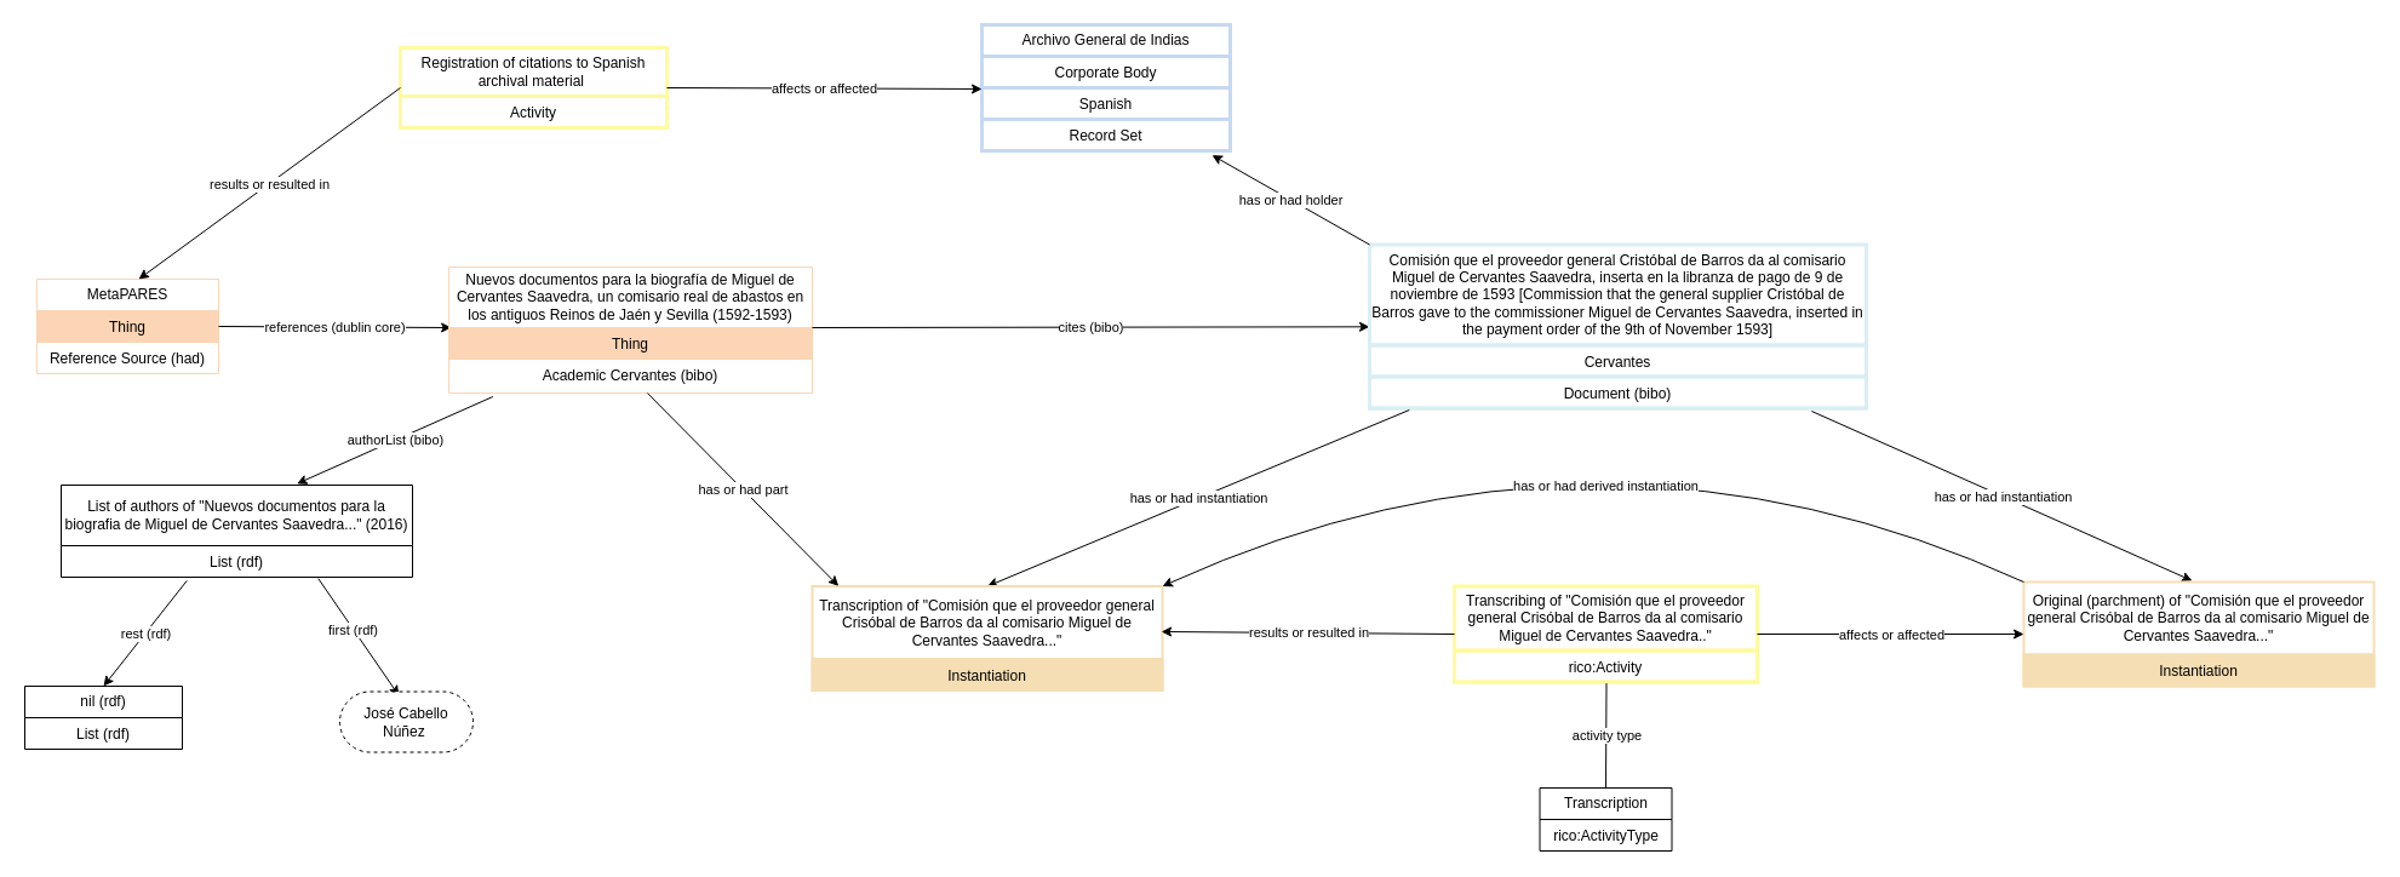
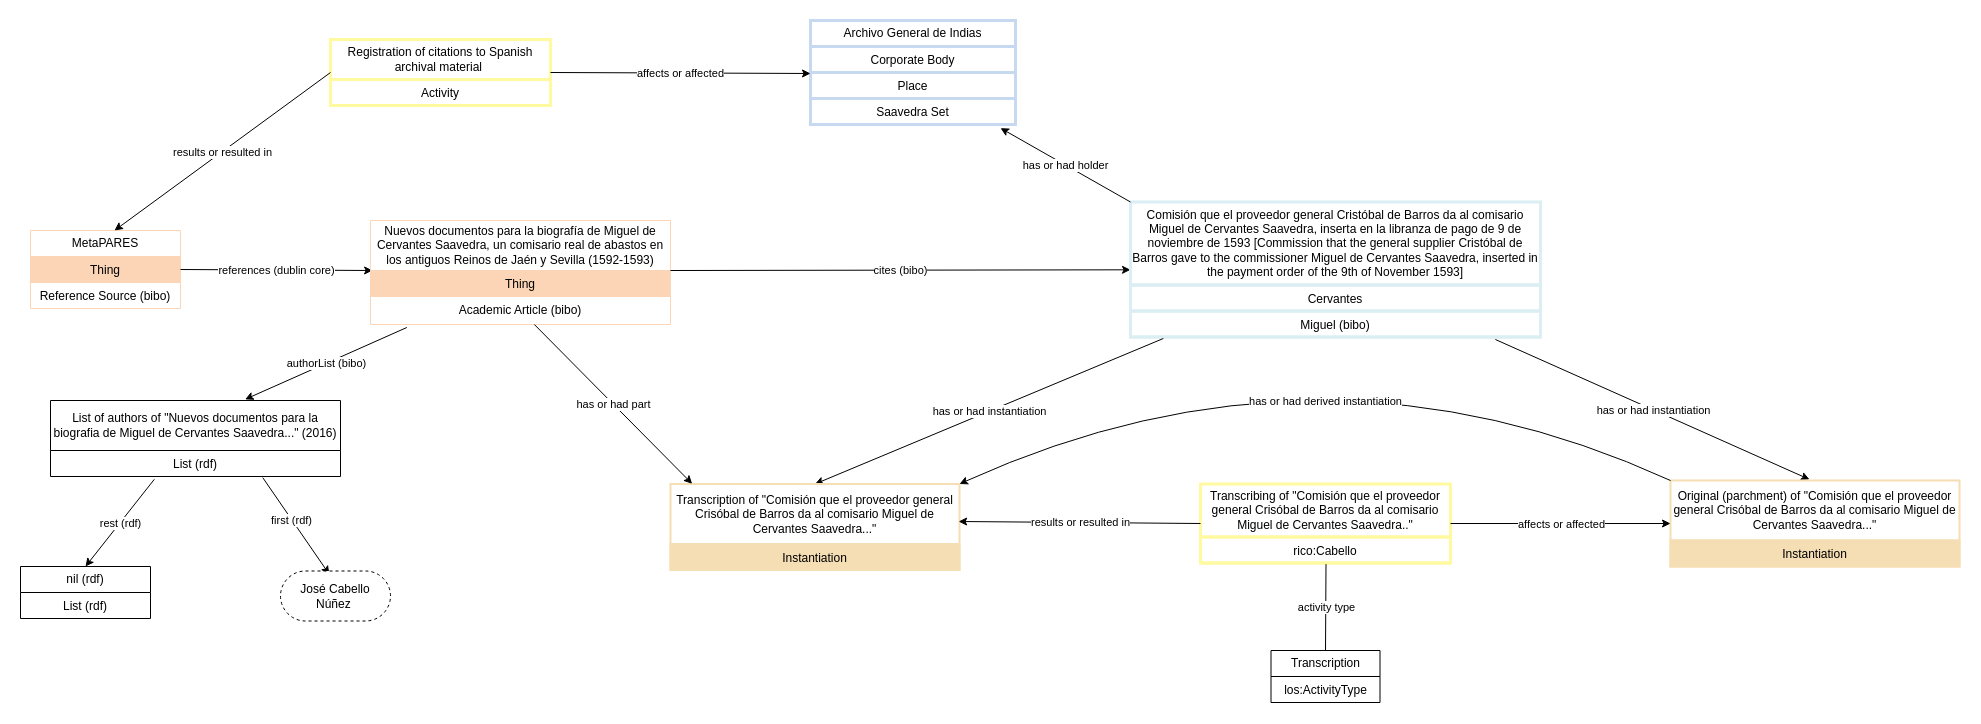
  <mxCell id="0" />
  <mxCell id="1" parent="0" />
  <mxCell id="2" value="MetaPARES" style="swimlane;fontStyle=0;childLayout=stackLayout;horizontal=1;startSize=26;strokeColor=#FBD5B5;fillColor=none;horizontalStack=0;resizeParent=1;resizeParentMax=0;resizeLast=0;collapsible=1;marginBottom=0;whiteSpace=wrap;html=1;" vertex="1" parent="1"><mxGeometry x="30" y="230" width="150" height="78" as="geometry" /></mxCell>
  <mxCell id="3" value="Thing" style="text;strokeColor=#FBD5B5;fillColor=#FBD5B5;align=center;verticalAlign=top;spacingLeft=4;spacingRight=4;overflow=hidden;rotatable=0;points=[[0,0.5],[1,0.5]];portConstraint=eastwest;whiteSpace=wrap;html=1;" vertex="1" parent="2"><mxGeometry y="26" width="150" height="26" as="geometry" /></mxCell>
- <mxCell id="4" value="Reference Source (had)" style="text;align=center;verticalAlign=top;spacingLeft=4;spacingRight=4;overflow=hidden;rotatable=0;points=[[0,0.5],[1,0.5]];portConstraint=eastwest;whiteSpace=wrap;html=1;" vertex="1" parent="2"><mxGeometry y="52" width="150" height="26" as="geometry" /></mxCell>
+ <mxCell id="4" value="Reference Source (bibo)" style="text;align=center;verticalAlign=top;spacingLeft=4;spacingRight=4;overflow=hidden;rotatable=0;points=[[0,0.5],[1,0.5]];portConstraint=eastwest;whiteSpace=wrap;html=1;" vertex="1" parent="2"><mxGeometry y="52" width="150" height="26" as="geometry" /></mxCell>
  <mxCell id="5" value="" style="endArrow=classic;html=1;rounded=0;exitX=1;exitY=0.5;exitDx=0;exitDy=0;entryX=0.007;entryY=0;entryDx=0;entryDy=0;entryPerimeter=0;" edge="1" parent="1" source="2" target="8"><mxGeometry relative="1" as="geometry"><mxPoint x="210" y="258.5" as="sourcePoint" /><mxPoint x="400" y="258.5" as="targetPoint" /></mxGeometry></mxCell>
  <mxCell id="6" value="references (dublin core)" style="edgeLabel;resizable=0;html=1;;align=center;verticalAlign=middle;" connectable="0" vertex="1" parent="5"><mxGeometry relative="1" as="geometry" /></mxCell>
  <mxCell id="7" value="Nuevos documentos para la biografía de Miguel de Cervantes Saavedra, un comisario real de abastos en los antiguos Reinos de Jaén y Sevilla (1592-1593)" style="swimlane;fontStyle=0;childLayout=stackLayout;horizontal=1;startSize=50;strokeColor=#FBD5B5;fillColor=none;horizontalStack=0;resizeParent=1;resizeParentMax=0;resizeLast=0;collapsible=1;marginBottom=0;whiteSpace=wrap;html=1;" vertex="1" parent="1"><mxGeometry x="370" y="220" width="300" height="104" as="geometry" /></mxCell>
  <mxCell id="8" value="Thing" style="text;strokeColor=#FBD5B5;fillColor=#FBD5B5;align=center;verticalAlign=top;spacingLeft=4;spacingRight=4;overflow=hidden;rotatable=0;points=[[0,0.5],[1,0.5]];portConstraint=eastwest;whiteSpace=wrap;html=1;" vertex="1" parent="7"><mxGeometry y="50" width="300" height="26" as="geometry" /></mxCell>
- <mxCell id="9" value="Academic Cervantes (bibo)" style="text;align=center;verticalAlign=top;spacingLeft=4;spacingRight=4;overflow=hidden;rotatable=0;points=[[0,0.5],[1,0.5]];portConstraint=eastwest;whiteSpace=wrap;html=1;" vertex="1" parent="7"><mxGeometry y="76" width="300" height="28" as="geometry" /></mxCell>
+ <mxCell id="9" value="Academic Article (bibo)" style="text;align=center;verticalAlign=top;spacingLeft=4;spacingRight=4;overflow=hidden;rotatable=0;points=[[0,0.5],[1,0.5]];portConstraint=eastwest;whiteSpace=wrap;html=1;" vertex="1" parent="7"><mxGeometry y="76" width="300" height="28" as="geometry" /></mxCell>
  <mxCell id="10" value="" style="endArrow=classic;html=1;rounded=0;exitX=0.121;exitY=1.107;exitDx=0;exitDy=0;entryX=0.671;entryY=-0.015;entryDx=0;entryDy=0;entryPerimeter=0;exitPerimeter=0;" edge="1" parent="1" source="9" target="12"><mxGeometry relative="1" as="geometry"><mxPoint x="340" y="180" as="sourcePoint" /><mxPoint x="530" y="140" as="targetPoint" /></mxGeometry></mxCell>
  <mxCell id="11" value="authorList (bibo)" style="edgeLabel;resizable=0;html=1;;align=center;verticalAlign=middle;" connectable="0" vertex="1" parent="10"><mxGeometry relative="1" as="geometry" /></mxCell>
  <mxCell id="12" value="List of authors of &quot;Nuevos documentos para la biografia de Miguel de Cervantes Saavedra...&quot; (2016)" style="swimlane;fontStyle=0;childLayout=stackLayout;horizontal=1;startSize=50;fillColor=none;horizontalStack=0;resizeParent=1;resizeParentMax=0;resizeLast=0;collapsible=1;marginBottom=0;whiteSpace=wrap;html=1;" vertex="1" parent="1"><mxGeometry x="50" y="400" width="290" height="76" as="geometry" /></mxCell>
  <mxCell id="13" value="&lt;div&gt;List (rdf)&lt;/div&gt;" style="text;strokeColor=none;fillColor=none;align=center;verticalAlign=top;spacingLeft=4;spacingRight=4;overflow=hidden;rotatable=0;points=[[0,0.5],[1,0.5]];portConstraint=eastwest;whiteSpace=wrap;html=1;" vertex="1" parent="12"><mxGeometry y="50" width="290" height="26" as="geometry" /></mxCell>
  <mxCell id="14" value="" style="endArrow=classic;html=1;rounded=0;exitX=0.732;exitY=1.045;exitDx=0;exitDy=0;entryX=0.444;entryY=0.067;entryDx=0;entryDy=0;exitPerimeter=0;entryPerimeter=0;" edge="1" parent="1" source="13" target="16"><mxGeometry relative="1" as="geometry"><mxPoint x="470" y="521" as="sourcePoint" /><mxPoint x="470" y="420" as="targetPoint" /></mxGeometry></mxCell>
  <mxCell id="15" value="first (rdf)" style="edgeLabel;html=1;align=center;verticalAlign=middle;resizable=0;points=[];" vertex="1" connectable="0" parent="14"><mxGeometry x="-0.139" y="-1" relative="1" as="geometry"><mxPoint as="offset" /></mxGeometry></mxCell>
  <mxCell id="16" value="José Cabello Núñez&amp;nbsp;" style="html=1;whiteSpace=wrap;rounded=1;arcSize=50;dashed=1;" vertex="1" parent="1"><mxGeometry x="280" y="570.5" width="110" height="50" as="geometry" /></mxCell>
  <mxCell id="17" value="" style="endArrow=classic;html=1;rounded=0;exitX=0.358;exitY=1.109;exitDx=0;exitDy=0;entryX=0.5;entryY=0;entryDx=0;entryDy=0;exitPerimeter=0;" edge="1" parent="1" source="13" target="19"><mxGeometry relative="1" as="geometry"><mxPoint x="370" y="476" as="sourcePoint" /><mxPoint x="460" y="480" as="targetPoint" /></mxGeometry></mxCell>
  <mxCell id="18" value="rest (rdf)" style="edgeLabel;resizable=0;html=1;;align=center;verticalAlign=middle;" connectable="0" vertex="1" parent="17"><mxGeometry relative="1" as="geometry" /></mxCell>
  <mxCell id="19" value="nil (rdf)" style="swimlane;fontStyle=0;childLayout=stackLayout;horizontal=1;startSize=26;fillColor=none;horizontalStack=0;resizeParent=1;resizeParentMax=0;resizeLast=0;collapsible=1;marginBottom=0;whiteSpace=wrap;html=1;" vertex="1" parent="1"><mxGeometry x="20" y="566" width="130" height="52" as="geometry"><mxRectangle x="981" y="570" width="50" height="40" as="alternateBounds" /></mxGeometry></mxCell>
  <mxCell id="20" value="&lt;div&gt;List (rdf)&lt;/div&gt;" style="text;strokeColor=none;fillColor=none;align=center;verticalAlign=top;spacingLeft=4;spacingRight=4;overflow=hidden;rotatable=0;points=[[0,0.5],[1,0.5]];portConstraint=eastwest;whiteSpace=wrap;html=1;" vertex="1" parent="19"><mxGeometry y="26" width="130" height="26" as="geometry" /></mxCell>
  <mxCell id="21" value="" style="endArrow=classic;html=1;rounded=0;exitX=0.99;exitY=0.404;exitDx=0;exitDy=0;exitPerimeter=0;" edge="1" parent="1" target="23"><mxGeometry relative="1" as="geometry"><mxPoint x="670" y="270.006" as="sourcePoint" /><mxPoint x="820" y="270" as="targetPoint" /></mxGeometry></mxCell>
  <mxCell id="22" value="cites (bibo)" style="edgeLabel;resizable=0;html=1;;align=center;verticalAlign=middle;" connectable="0" vertex="1" parent="21"><mxGeometry relative="1" as="geometry" /></mxCell>
  <mxCell id="23" value="Comisión  que  el  proveedor  general  Cristóbal  de Barros  da  al  comisario  Miguel  de  Cervantes  Saavedra,  inserta  en  la  libranza  de  pago  de  9  de  noviembre  de  1593 [Commission that the general supplier Cristóbal de Barros gave to the commissioner Miguel de Cervantes Saavedra, inserted in the payment order of the 9th of November 1593]" style="swimlane;fontStyle=0;childLayout=stackLayout;horizontal=1;startSize=83;strokeColor=#DAEEF3;strokeWidth=3;fillColor=none;horizontalStack=0;resizeParent=1;resizeParentMax=0;resizeLast=0;collapsible=1;marginBottom=0;whiteSpace=wrap;html=1;" vertex="1" parent="1"><mxGeometry x="1130" y="201.5" width="410" height="135" as="geometry" /></mxCell>
  <mxCell id="24" value="Cervantes" style="text;strokeColor=#DAEEF3;strokeWidth=3;fillColor=none;align=center;verticalAlign=top;spacingLeft=4;spacingRight=4;overflow=hidden;rotatable=0;points=[[0,0.5],[1,0.5]];portConstraint=eastwest;whiteSpace=wrap;html=1;" vertex="1" parent="23"><mxGeometry y="83" width="410" height="26" as="geometry" /></mxCell>
- <mxCell id="25" value="Document (bibo)" style="text;strokeColor=#DAEEF3;strokeWidth=3;fillColor=none;align=center;verticalAlign=top;spacingLeft=4;spacingRight=4;overflow=hidden;rotatable=0;points=[[0,0.5],[1,0.5]];portConstraint=eastwest;whiteSpace=wrap;html=1;" vertex="1" parent="23"><mxGeometry y="109" width="410" height="26" as="geometry" /></mxCell>
+ <mxCell id="25" value="Miguel (bibo)" style="text;strokeColor=#DAEEF3;strokeWidth=3;fillColor=none;align=center;verticalAlign=top;spacingLeft=4;spacingRight=4;overflow=hidden;rotatable=0;points=[[0,0.5],[1,0.5]];portConstraint=eastwest;whiteSpace=wrap;html=1;" vertex="1" parent="23"><mxGeometry y="109" width="410" height="26" as="geometry" /></mxCell>
  <mxCell id="26" value="" style="endArrow=classic;html=1;rounded=0;exitX=0.08;exitY=1.058;exitDx=0;exitDy=0;exitPerimeter=0;entryX=0.5;entryY=0;entryDx=0;entryDy=0;" edge="1" parent="1" source="25" target="28"><mxGeometry relative="1" as="geometry"><mxPoint x="750" y="430" as="sourcePoint" /><mxPoint x="750" y="480" as="targetPoint" /></mxGeometry></mxCell>
  <mxCell id="27" value="has or had instantiation" style="edgeLabel;resizable=0;html=1;;align=center;verticalAlign=middle;" connectable="0" vertex="1" parent="26"><mxGeometry relative="1" as="geometry" /></mxCell>
  <mxCell id="28" value="Transcription of &quot;Comisión que el proveedor general Crisóbal de Barros da al comisario Miguel de Cervantes Saavedra...&quot;" style="swimlane;fontStyle=0;childLayout=stackLayout;horizontal=1;startSize=60;strokeColor=#F5DEB3;strokeWidth=2;fillColor=none;horizontalStack=0;resizeParent=1;resizeParentMax=0;resizeLast=0;collapsible=1;marginBottom=0;whiteSpace=wrap;html=1;" vertex="1" parent="1"><mxGeometry x="670" y="483.5" width="289" height="86" as="geometry" /></mxCell>
  <mxCell id="29" value="Instantiation&lt;div&gt;&lt;br&gt;&lt;/div&gt;" style="text;strokeColor=#F5DEB3;strokeWidth=2;fillColor=#F5DEB3;align=center;verticalAlign=top;spacingLeft=4;spacingRight=4;overflow=hidden;rotatable=0;points=[[0,0.5],[1,0.5]];portConstraint=eastwest;whiteSpace=wrap;html=1;" vertex="1" parent="28"><mxGeometry y="60" width="289" height="26" as="geometry" /></mxCell>
  <mxCell id="30" value="" style="endArrow=classic;html=1;rounded=0;exitX=0.89;exitY=1.096;exitDx=0;exitDy=0;exitPerimeter=0;entryX=0.481;entryY=-0.012;entryDx=0;entryDy=0;entryPerimeter=0;" edge="1" parent="1" source="25" target="32"><mxGeometry relative="1" as="geometry"><mxPoint x="1155" y="353" as="sourcePoint" /><mxPoint x="1260" y="470" as="targetPoint" /></mxGeometry></mxCell>
  <mxCell id="31" value="has or had instantiation" style="edgeLabel;resizable=0;html=1;;align=center;verticalAlign=middle;" connectable="0" vertex="1" parent="30"><mxGeometry relative="1" as="geometry" /></mxCell>
  <mxCell id="32" value="Original (parchment) of &quot;Comisión que el proveedor general Crisóbal de Barros da al comisario Miguel de Cervantes Saavedra...&quot;" style="swimlane;fontStyle=0;childLayout=stackLayout;horizontal=1;startSize=60;strokeColor=#F5DEB3;strokeWidth=2;fillColor=none;horizontalStack=0;resizeParent=1;resizeParentMax=0;resizeLast=0;collapsible=1;marginBottom=0;whiteSpace=wrap;html=1;" vertex="1" parent="1"><mxGeometry x="1670" y="480" width="289" height="86" as="geometry" /></mxCell>
  <mxCell id="33" value="Instantiation&lt;div&gt;&lt;br&gt;&lt;/div&gt;" style="text;strokeColor=#F5DEB3;strokeWidth=2;fillColor=#F5DEB3;align=center;verticalAlign=top;spacingLeft=4;spacingRight=4;overflow=hidden;rotatable=0;points=[[0,0.5],[1,0.5]];portConstraint=eastwest;whiteSpace=wrap;html=1;" vertex="1" parent="32"><mxGeometry y="60" width="289" height="26" as="geometry" /></mxCell>
  <mxCell id="34" value="Transcribing of &quot;Comisión que el proveedor general Crisóbal de Barros da al comisario Miguel de Cervantes Saavedra..&quot;" style="swimlane;fontStyle=0;childLayout=stackLayout;horizontal=1;startSize=53;strokeColor=#FFFAA0;strokeWidth=3;fillColor=none;horizontalStack=0;resizeParent=1;resizeParentMax=0;resizeLast=0;collapsible=1;marginBottom=0;whiteSpace=wrap;html=1;" vertex="1" parent="1"><mxGeometry x="1200" y="483.5" width="250" height="79" as="geometry" /></mxCell>
- <mxCell id="35" value="rico:Activity" style="text;strokeColor=#FFFAA0;strokeWidth=3;fillColor=none;align=center;verticalAlign=top;spacingLeft=4;spacingRight=4;overflow=hidden;rotatable=0;points=[[0,0.5],[1,0.5]];portConstraint=eastwest;whiteSpace=wrap;html=1;" vertex="1" parent="34"><mxGeometry y="53" width="250" height="26" as="geometry" /></mxCell>
+ <mxCell id="35" value="rico:Cabello" style="text;strokeColor=#FFFAA0;strokeWidth=3;fillColor=none;align=center;verticalAlign=top;spacingLeft=4;spacingRight=4;overflow=hidden;rotatable=0;points=[[0,0.5],[1,0.5]];portConstraint=eastwest;whiteSpace=wrap;html=1;" vertex="1" parent="34"><mxGeometry y="53" width="250" height="26" as="geometry" /></mxCell>
  <mxCell id="36" value="" style="endArrow=classic;html=1;rounded=0;exitX=1;exitY=0.5;exitDx=0;exitDy=0;entryX=0;entryY=0.5;entryDx=0;entryDy=0;" edge="1" parent="1" source="34" target="32"><mxGeometry relative="1" as="geometry"><mxPoint x="1460" y="522.5" as="sourcePoint" /><mxPoint x="1650" y="522.5" as="targetPoint" /></mxGeometry></mxCell>
  <mxCell id="37" value="affects or affected" style="edgeLabel;resizable=0;html=1;;align=center;verticalAlign=middle;" connectable="0" vertex="1" parent="36"><mxGeometry relative="1" as="geometry" /></mxCell>
  <mxCell id="38" value="" style="endArrow=classic;html=1;rounded=0;exitX=0;exitY=0.5;exitDx=0;exitDy=0;entryX=0.997;entryY=0.436;entryDx=0;entryDy=0;entryPerimeter=0;" edge="1" parent="1" source="34" target="28"><mxGeometry relative="1" as="geometry"><mxPoint x="1185" y="526" as="sourcePoint" /><mxPoint x="965" y="526" as="targetPoint" /></mxGeometry></mxCell>
  <mxCell id="39" value="results or resulted in" style="edgeLabel;resizable=0;html=1;;align=center;verticalAlign=middle;" connectable="0" vertex="1" parent="38"><mxGeometry relative="1" as="geometry" /></mxCell>
  <mxCell id="40" value="" style="endArrow=classic;html=1;rounded=0;curved=1;entryX=1;entryY=0;entryDx=0;entryDy=0;exitX=0;exitY=0;exitDx=0;exitDy=0;" edge="1" parent="1" source="32" target="28"><mxGeometry relative="1" as="geometry"><mxPoint x="1215" y="420" as="sourcePoint" /><mxPoint x="995" y="420" as="targetPoint" /><Array as="points"><mxPoint x="1320" y="320" /></Array></mxGeometry></mxCell>
  <mxCell id="41" value="has or had derived instantiation" style="edgeLabel;resizable=0;html=1;;align=center;verticalAlign=middle;" connectable="0" vertex="1" parent="40"><mxGeometry relative="1" as="geometry"><mxPoint x="10" y="78" as="offset" /></mxGeometry></mxCell>
  <mxCell id="42" value="Transcription" style="swimlane;fontStyle=0;childLayout=stackLayout;horizontal=1;startSize=26;fillColor=none;horizontalStack=0;resizeParent=1;resizeParentMax=0;resizeLast=0;collapsible=1;marginBottom=0;whiteSpace=wrap;html=1;" vertex="1" parent="1"><mxGeometry x="1270.5" y="650" width="109" height="52" as="geometry" /></mxCell>
- <mxCell id="43" value="rico:ActivityType&lt;div&gt;&lt;br&gt;&lt;/div&gt;" style="text;strokeColor=none;strokeColor=none;fillColor=none;align=center;verticalAlign=top;spacingLeft=4;spacingRight=4;overflow=hidden;rotatable=0;points=[[0,0.5],[1,0.5]];portConstraint=eastwest;whiteSpace=wrap;html=1;" vertex="1" parent="42"><mxGeometry y="26" width="109" height="26" as="geometry" /></mxCell>
+ <mxCell id="43" value="los:ActivityType&lt;div&gt;&lt;br&gt;&lt;/div&gt;" style="text;strokeColor=none;strokeColor=none;fillColor=none;align=center;verticalAlign=top;spacingLeft=4;spacingRight=4;overflow=hidden;rotatable=0;points=[[0,0.5],[1,0.5]];portConstraint=eastwest;whiteSpace=wrap;html=1;" vertex="1" parent="42"><mxGeometry y="26" width="109" height="26" as="geometry" /></mxCell>
  <mxCell id="44" value="" style="endArrow=none;html=1;rounded=0;exitX=0.502;exitY=1.045;exitDx=0;exitDy=0;exitPerimeter=0;entryX=0.5;entryY=0;entryDx=0;entryDy=0;" edge="1" parent="1" source="35" target="42"><mxGeometry relative="1" as="geometry"><mxPoint x="1320" y="560" as="sourcePoint" /><mxPoint x="1321" y="650" as="targetPoint" /></mxGeometry></mxCell>
  <mxCell id="45" value="activity type" style="edgeLabel;resizable=0;html=1;;align=center;verticalAlign=middle;" connectable="0" vertex="1" parent="44"><mxGeometry relative="1" as="geometry" /></mxCell>
  <mxCell id="46" value="" style="endArrow=classic;html=1;rounded=0;entryX=0.075;entryY=-0.002;entryDx=0;entryDy=0;entryPerimeter=0;" edge="1" parent="1" source="9" target="28"><mxGeometry relative="1" as="geometry"><mxPoint x="460" y="431.006" as="sourcePoint" /><mxPoint x="920" y="430" as="targetPoint" /></mxGeometry></mxCell>
  <mxCell id="47" value="has or had part" style="edgeLabel;resizable=0;html=1;;align=center;verticalAlign=middle;" connectable="0" vertex="1" parent="46"><mxGeometry relative="1" as="geometry" /></mxCell>
  <mxCell id="48" value="" style="endArrow=classic;html=1;rounded=0;exitX=0;exitY=0;exitDx=0;exitDy=0;entryX=0.927;entryY=1.14;entryDx=0;entryDy=0;entryPerimeter=0;" edge="1" parent="1" source="23" target="53"><mxGeometry relative="1" as="geometry"><mxPoint x="988" y="230" as="sourcePoint" /><mxPoint x="920" y="110" as="targetPoint" /></mxGeometry></mxCell>
  <mxCell id="49" value="has or had holder" style="edgeLabel;resizable=0;html=1;;align=center;verticalAlign=middle;" connectable="0" vertex="1" parent="48"><mxGeometry relative="1" as="geometry" /></mxCell>
  <mxCell id="50" value="Archivo General de Indias" style="swimlane;fontStyle=0;childLayout=stackLayout;horizontal=1;startSize=26;strokeColor=#C6D9F1;strokeWidth=3;fillColor=none;horizontalStack=0;resizeParent=1;resizeParentMax=0;resizeLast=0;collapsible=1;marginBottom=0;whiteSpace=wrap;html=1;" vertex="1" parent="1"><mxGeometry x="810" y="20" width="205" height="104" as="geometry" /></mxCell>
  <mxCell id="51" value="Corporate Body" style="text;strokeColor=#C6D9F1;strokeWidth=3;fillColor=none;align=center;verticalAlign=top;spacingLeft=4;spacingRight=4;overflow=hidden;rotatable=0;points=[[0,0.5],[1,0.5]];portConstraint=eastwest;whiteSpace=wrap;html=1;" vertex="1" parent="50"><mxGeometry y="26" width="205" height="26" as="geometry" /></mxCell>
- <mxCell id="52" value="Spanish" style="text;strokeColor=#C6D9F1;strokeWidth=3;fillColor=none;align=center;verticalAlign=top;spacingLeft=4;spacingRight=4;overflow=hidden;rotatable=0;points=[[0,0.5],[1,0.5]];portConstraint=eastwest;whiteSpace=wrap;html=1;" vertex="1" parent="50"><mxGeometry y="52" width="205" height="26" as="geometry" /></mxCell>
- <mxCell id="53" value="Record Set" style="text;strokeColor=#C6D9F1;strokeWidth=3;fillColor=none;align=center;verticalAlign=top;spacingLeft=4;spacingRight=4;overflow=hidden;rotatable=0;points=[[0,0.5],[1,0.5]];portConstraint=eastwest;whiteSpace=wrap;html=1;" vertex="1" parent="50"><mxGeometry y="78" width="205" height="26" as="geometry" /></mxCell>
+ <mxCell id="52" value="Place" style="text;strokeColor=#C6D9F1;strokeWidth=3;fillColor=none;align=center;verticalAlign=top;spacingLeft=4;spacingRight=4;overflow=hidden;rotatable=0;points=[[0,0.5],[1,0.5]];portConstraint=eastwest;whiteSpace=wrap;html=1;" vertex="1" parent="50"><mxGeometry y="52" width="205" height="26" as="geometry" /></mxCell>
+ <mxCell id="53" value="Saavedra Set" style="text;strokeColor=#C6D9F1;strokeWidth=3;fillColor=none;align=center;verticalAlign=top;spacingLeft=4;spacingRight=4;overflow=hidden;rotatable=0;points=[[0,0.5],[1,0.5]];portConstraint=eastwest;whiteSpace=wrap;html=1;" vertex="1" parent="50"><mxGeometry y="78" width="205" height="26" as="geometry" /></mxCell>
  <mxCell id="54" value="Registration of citations to Spanish archival material&amp;nbsp;" style="swimlane;fontStyle=0;childLayout=stackLayout;horizontal=1;startSize=40;strokeColor=#FFFAA0;strokeWidth=3;fillColor=none;horizontalStack=0;resizeParent=1;resizeParentMax=0;resizeLast=0;collapsible=1;marginBottom=0;whiteSpace=wrap;html=1;" vertex="1" parent="1"><mxGeometry x="330" y="39" width="220" height="66" as="geometry" /></mxCell>
  <mxCell id="55" value="Activity" style="text;strokeColor=#FFFAA0;strokeWidth=3;fillColor=none;align=center;verticalAlign=top;spacingLeft=4;spacingRight=4;overflow=hidden;rotatable=0;points=[[0,0.5],[1,0.5]];portConstraint=eastwest;whiteSpace=wrap;html=1;" vertex="1" parent="54"><mxGeometry y="40" width="220" height="26" as="geometry" /></mxCell>
  <mxCell id="56" value="" style="endArrow=classic;html=1;rounded=0;exitX=0;exitY=0.5;exitDx=0;exitDy=0;entryX=0.56;entryY=0;entryDx=0;entryDy=0;entryPerimeter=0;" edge="1" parent="1" source="54" target="2"><mxGeometry relative="1" as="geometry"><mxPoint x="352" y="182" as="sourcePoint" /><mxPoint x="110" y="180" as="targetPoint" /></mxGeometry></mxCell>
  <mxCell id="57" value="results or resulted in" style="edgeLabel;resizable=0;html=1;;align=center;verticalAlign=middle;" connectable="0" vertex="1" parent="56"><mxGeometry relative="1" as="geometry" /></mxCell>
  <mxCell id="58" value="" style="endArrow=classic;html=1;rounded=0;exitX=1;exitY=0.5;exitDx=0;exitDy=0;entryX=0;entryY=0.038;entryDx=0;entryDy=0;entryPerimeter=0;" edge="1" parent="1" source="54" target="52"><mxGeometry relative="1" as="geometry"><mxPoint x="626" y="82" as="sourcePoint" /><mxPoint x="440" y="240" as="targetPoint" /></mxGeometry></mxCell>
  <mxCell id="59" value="affects or affected" style="edgeLabel;resizable=0;html=1;;align=center;verticalAlign=middle;" connectable="0" vertex="1" parent="58"><mxGeometry relative="1" as="geometry" /></mxCell>
